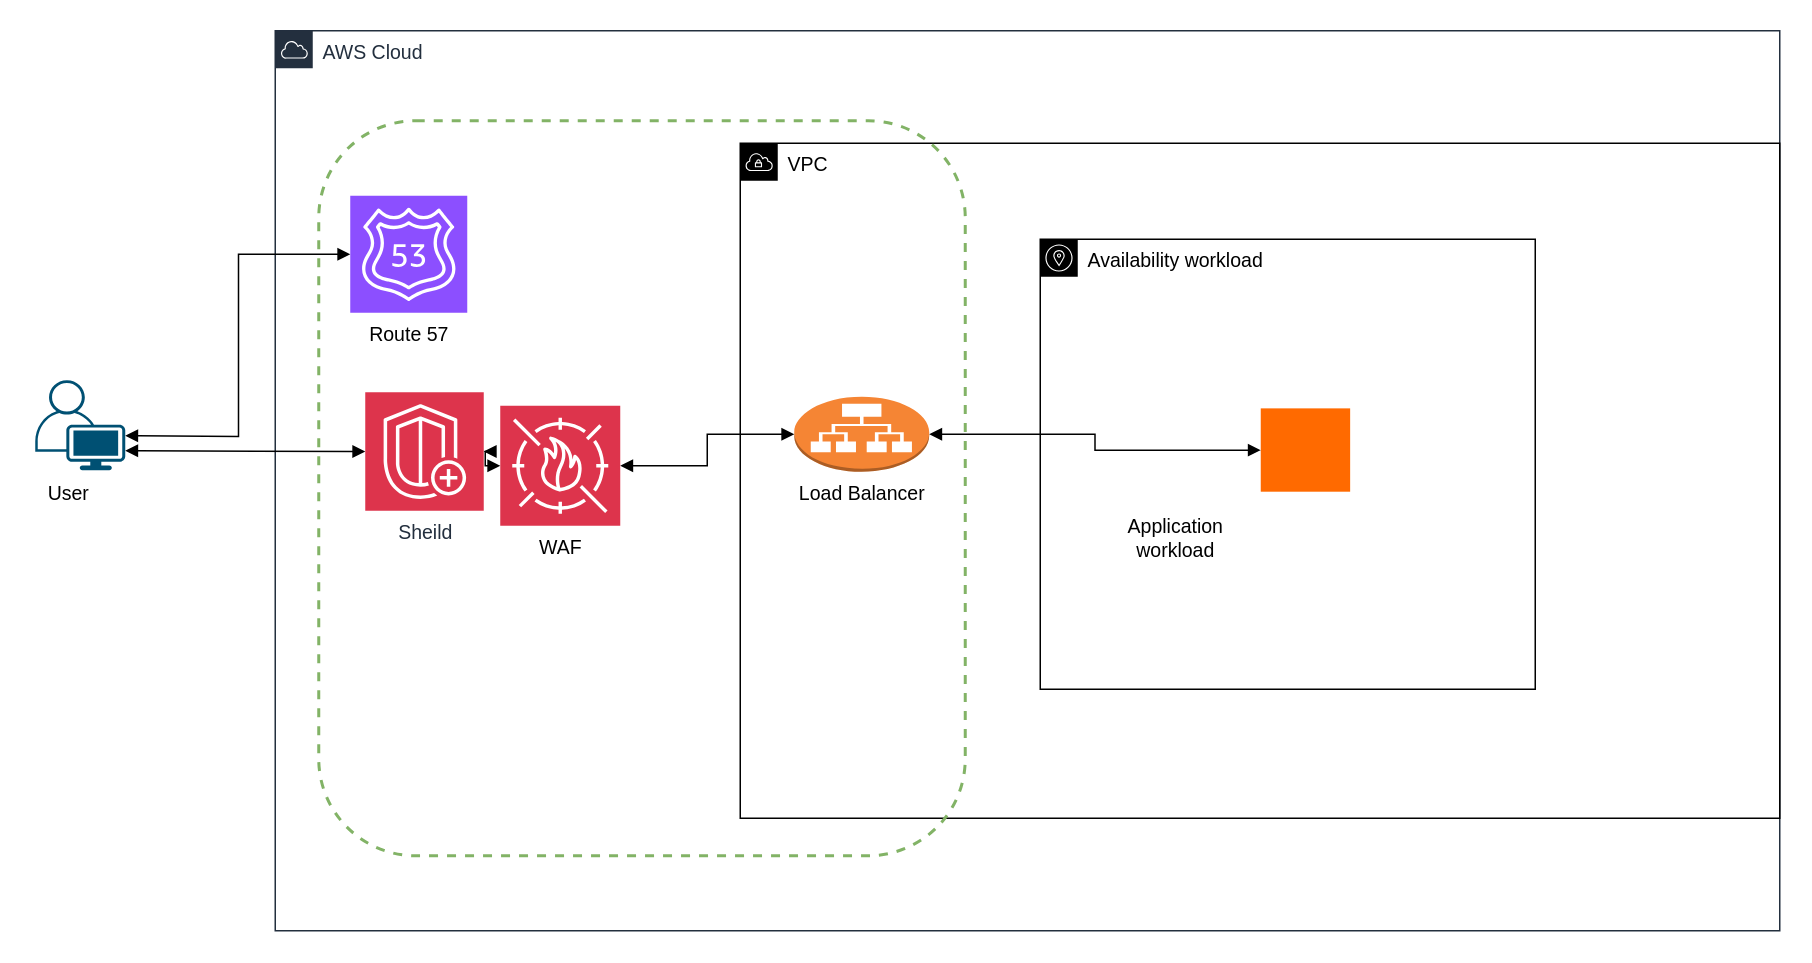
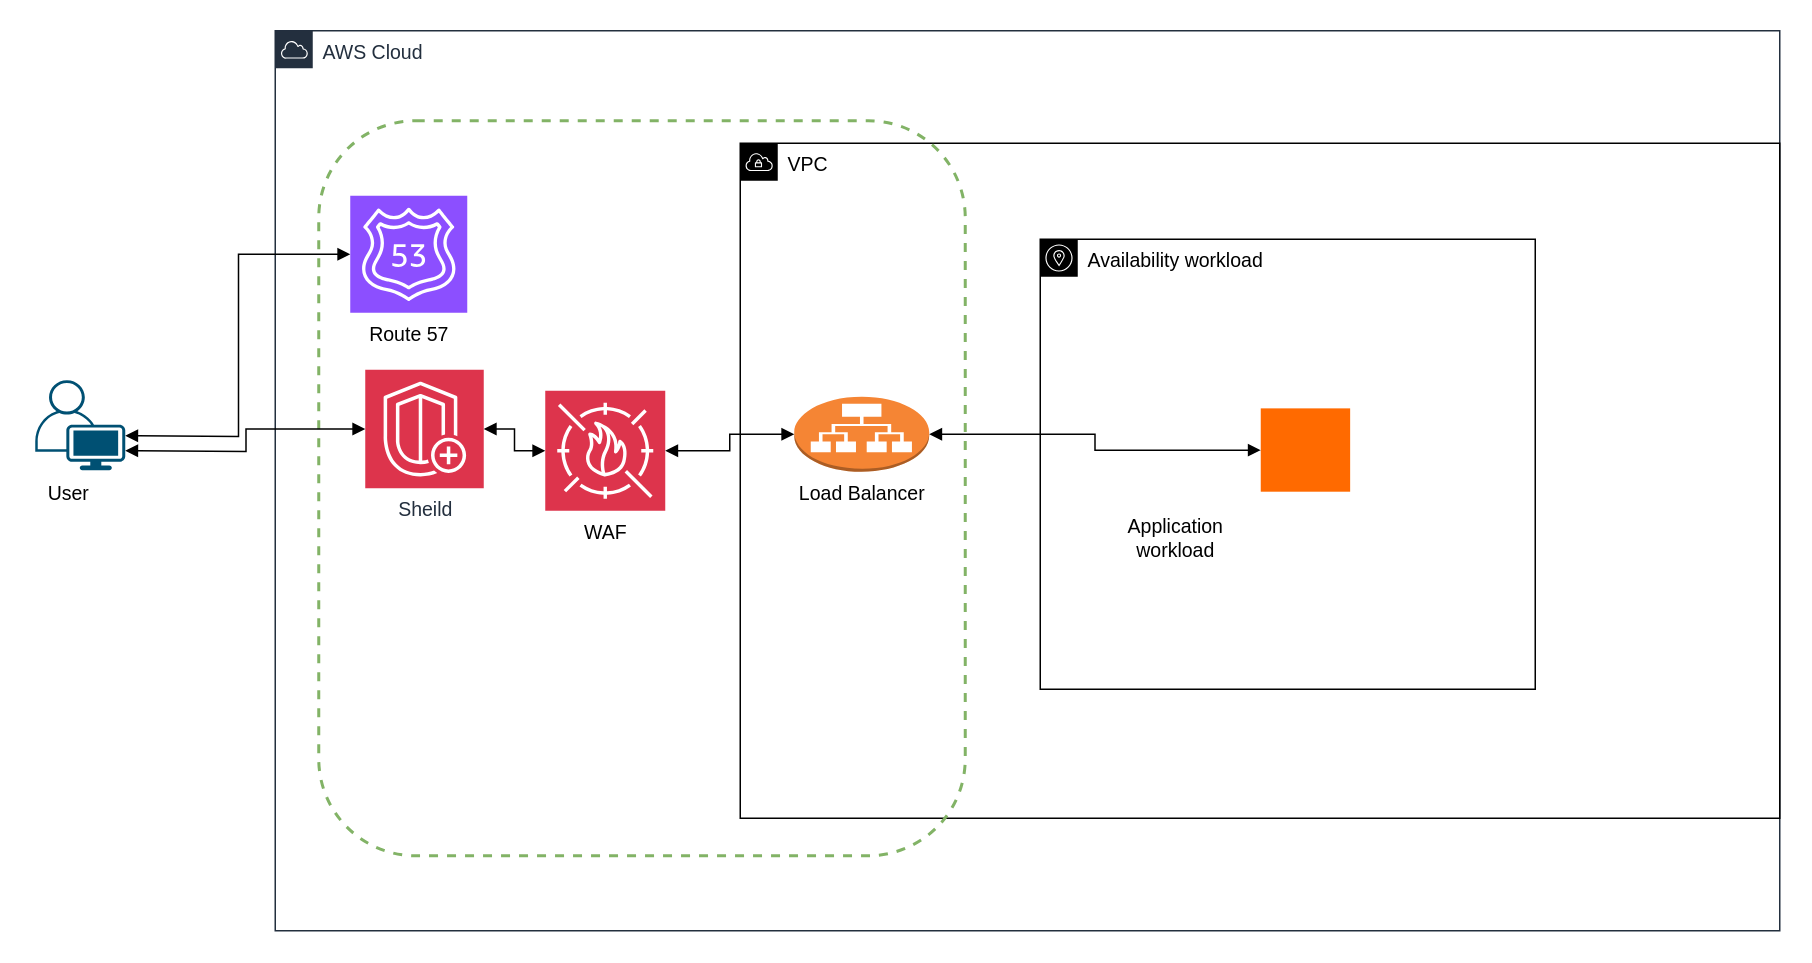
  <mxCell id="0" />
  <mxCell id="1" parent="0" />
  <mxCell id="2" value="&lt;font style=&quot;font-size: 13px;&quot;&gt;AWS Cloud&lt;/font&gt;" style="points=[[0,0],[0.25,0],[0.5,0],[0.75,0],[1,0],[1,0.25],[1,0.5],[1,0.75],[1,1],[0.75,1],[0.5,1],[0.25,1],[0,1],[0,0.75],[0,0.5],[0,0.25]];outlineConnect=0;gradientColor=none;html=1;whiteSpace=wrap;fontSize=12;fontStyle=0;container=1;pointerEvents=0;collapsible=0;recursiveResize=0;shape=mxgraph.aws4.group;grIcon=mxgraph.aws4.group_aws_cloud;strokeColor=#232F3E;fillColor=none;verticalAlign=top;align=left;spacingLeft=30;fontColor=#232F3E;dashed=0;" parent="1" vertex="1"><mxGeometry x="183" y="20" width="1003" height="600" as="geometry" /></mxCell>
  <mxCell id="3" value="&lt;font style=&quot;font-size: 13px;&quot; color=&quot;#000000&quot;&gt;VPC&lt;/font&gt;" style="sketch=0;outlineConnect=0;gradientColor=none;html=1;whiteSpace=wrap;fontSize=12;fontStyle=0;shape=mxgraph.aws4.group;grIcon=mxgraph.aws4.group_vpc;strokeColor=#000000;fillColor=none;verticalAlign=top;align=left;spacingLeft=30;fontColor=#879196;dashed=0;" parent="2" vertex="1"><mxGeometry x="310" y="75" width="693" height="450" as="geometry" /></mxCell>
  <mxCell id="4" value="&lt;font color=&quot;#000000&quot; style=&quot;font-size: 13px;&quot;&gt;Availability workload&lt;/font&gt;" style="sketch=0;outlineConnect=0;gradientColor=none;html=1;whiteSpace=wrap;fontSize=12;fontStyle=0;shape=mxgraph.aws4.group;grIcon=mxgraph.aws4.group_availability_zone;strokeColor=#000000;fillColor=none;verticalAlign=top;align=left;spacingLeft=30;fontColor=#E8E8E8;strokeWidth=1;" parent="2" vertex="1"><mxGeometry x="510" y="139" width="330" height="300" as="geometry" /></mxCell>
  <mxCell id="5" value="&lt;font style=&quot;font-size: 13px;&quot; color=&quot;#000000&quot;&gt;Route 57&lt;/font&gt;" style="sketch=0;points=[[0,0,0],[0.25,0,0],[0.5,0,0],[0.75,0,0],[1,0,0],[0,1,0],[0.25,1,0],[0.5,1,0],[0.75,1,0],[1,1,0],[0,0.25,0],[0,0.5,0],[0,0.75,0],[1,0.25,0],[1,0.5,0],[1,0.75,0]];outlineConnect=0;fontColor=#232F3E;fillColor=#8C4FFF;strokeColor=#ffffff;dashed=0;verticalLabelPosition=bottom;verticalAlign=top;align=center;html=1;fontSize=12;fontStyle=0;aspect=fixed;shape=mxgraph.aws4.resourceIcon;resIcon=mxgraph.aws4.route_53;" parent="2" vertex="1"><mxGeometry x="50" y="110" width="78" height="78" as="geometry" /></mxCell>
  <mxCell id="6" value="" style="points=[];aspect=fixed;html=1;align=center;shadow=0;dashed=0;fillColor=#FF6A00;strokeColor=none;shape=mxgraph.alibaba_cloud.ecs_elastic_compute_service;" parent="2" vertex="1"><mxGeometry x="657" y="251.75" width="59.6" height="55.55" as="geometry" /></mxCell>
  <mxCell id="7" value="&lt;font style=&quot;font-size: 13px;&quot; color=&quot;#000000&quot;&gt;Application&lt;/font&gt;&lt;div&gt;&lt;font style=&quot;font-size: 13px;&quot; color=&quot;#000000&quot;&gt;workload&lt;/font&gt;&lt;/div&gt;" style="text;html=1;align=center;verticalAlign=middle;resizable=0;points=[];autosize=1;strokeColor=none;fillColor=none;" parent="2" vertex="1"><mxGeometry x="554.8" y="318" width="90" height="40" as="geometry" /></mxCell>
- <mxCell id="8" value="&lt;font style=&quot;font-size: 13px;&quot;&gt;Sheild&lt;/font&gt;" style="sketch=0;points=[[0,0,0],[0.25,0,0],[0.5,0,0],[0.75,0,0],[1,0,0],[0,1,0],[0.25,1,0],[0.5,1,0],[0.75,1,0],[1,1,0],[0,0.25,0],[0,0.5,0],[0,0.75,0],[1,0.25,0],[1,0.5,0],[1,0.75,0]];outlineConnect=0;fontColor=#232F3E;fillColor=#DD344C;strokeColor=#ffffff;dashed=0;verticalLabelPosition=bottom;verticalAlign=top;align=center;html=1;fontSize=12;fontStyle=0;aspect=fixed;shape=mxgraph.aws4.resourceIcon;resIcon=mxgraph.aws4.shield;" vertex="1" parent="2"><mxGeometry x="60" y="241" width="79" height="79" as="geometry" /></mxCell>
+ <mxCell id="8" value="&lt;font style=&quot;font-size: 13px;&quot;&gt;Sheild&lt;/font&gt;" style="sketch=0;points=[[0,0,0],[0.25,0,0],[0.5,0,0],[0.75,0,0],[1,0,0],[0,1,0],[0.25,1,0],[0.5,1,0],[0.75,1,0],[1,1,0],[0,0.25,0],[0,0.5,0],[0,0.75,0],[1,0.25,0],[1,0.5,0],[1,0.75,0]];outlineConnect=0;fontColor=#232F3E;fillColor=#DD344C;strokeColor=#ffffff;dashed=0;verticalLabelPosition=bottom;verticalAlign=top;align=center;html=1;fontSize=12;fontStyle=0;aspect=fixed;shape=mxgraph.aws4.resourceIcon;resIcon=mxgraph.aws4.shield;" vertex="1" parent="2"><mxGeometry x="60" y="226" width="79" height="79" as="geometry" /></mxCell>
  <mxCell id="9" value="" style="rounded=1;whiteSpace=wrap;html=1;fillColor=none;strokeColor=#82b366;dashed=1;strokeWidth=2;" vertex="1" parent="2"><mxGeometry x="29" y="60" width="431" height="490" as="geometry" /></mxCell>
  <mxCell id="10" value="" style="points=[[0.35,0,0],[0.98,0.51,0],[1,0.71,0],[0.67,1,0],[0,0.795,0],[0,0.65,0]];verticalLabelPosition=bottom;sketch=0;html=1;verticalAlign=top;aspect=fixed;align=center;pointerEvents=1;shape=mxgraph.cisco19.user;fillColor=#005073;strokeColor=none;" parent="1" vertex="1"><mxGeometry x="23" y="253" width="60" height="60" as="geometry" /></mxCell>
  <mxCell id="11" value="&lt;font style=&quot;font-size: 13px;&quot; color=&quot;#000000&quot;&gt;User&lt;/font&gt;" style="text;html=1;align=center;verticalAlign=middle;resizable=0;points=[];autosize=1;strokeColor=none;fillColor=none;" parent="1" vertex="1"><mxGeometry x="20" y="313" width="50" height="30" as="geometry" /></mxCell>
- <mxCell id="12" value="&lt;font style=&quot;font-size: 13px;&quot; color=&quot;#000000&quot;&gt;WAF&lt;/font&gt;" style="sketch=0;points=[[0,0,0],[0.25,0,0],[0.5,0,0],[0.75,0,0],[1,0,0],[0,1,0],[0.25,1,0],[0.5,1,0],[0.75,1,0],[1,1,0],[0,0.25,0],[0,0.5,0],[0,0.75,0],[1,0.25,0],[1,0.5,0],[1,0.75,0]];outlineConnect=0;fontColor=#232F3E;fillColor=#DD344C;strokeColor=#ffffff;dashed=0;verticalLabelPosition=bottom;verticalAlign=top;align=center;html=1;fontSize=12;fontStyle=0;aspect=fixed;shape=mxgraph.aws4.resourceIcon;resIcon=mxgraph.aws4.waf;" parent="1" vertex="1"><mxGeometry x="333" y="270" width="80" height="80" as="geometry" /></mxCell>
+ <mxCell id="12" value="&lt;font style=&quot;font-size: 13px;&quot; color=&quot;#000000&quot;&gt;WAF&lt;/font&gt;" style="sketch=0;points=[[0,0,0],[0.25,0,0],[0.5,0,0],[0.75,0,0],[1,0,0],[0,1,0],[0.25,1,0],[0.5,1,0],[0.75,1,0],[1,1,0],[0,0.25,0],[0,0.5,0],[0,0.75,0],[1,0.25,0],[1,0.5,0],[1,0.75,0]];outlineConnect=0;fontColor=#232F3E;fillColor=#DD344C;strokeColor=#ffffff;dashed=0;verticalLabelPosition=bottom;verticalAlign=top;align=center;html=1;fontSize=12;fontStyle=0;aspect=fixed;shape=mxgraph.aws4.resourceIcon;resIcon=mxgraph.aws4.waf;" parent="1" vertex="1"><mxGeometry x="363" y="260" width="80" height="80" as="geometry" /></mxCell>
  <mxCell id="13" value="&lt;font style=&quot;font-size: 13px;&quot; color=&quot;#000000&quot;&gt;Load Balancer&lt;/font&gt;" style="outlineConnect=0;dashed=0;verticalLabelPosition=bottom;verticalAlign=top;align=center;html=1;shape=mxgraph.aws3.application_load_balancer;fillColor=#F58534;gradientColor=none;" parent="1" vertex="1"><mxGeometry x="529" y="264" width="90" height="50" as="geometry" /></mxCell>
  <mxCell id="14" value="" style="edgeStyle=orthogonalEdgeStyle;html=1;endArrow=block;elbow=vertical;startArrow=block;startFill=1;endFill=1;strokeColor=#000000;rounded=0;exitX=0;exitY=0.5;exitDx=0;exitDy=0;exitPerimeter=0;" parent="1" target="12" edge="1" source="13"><mxGeometry width="100" relative="1" as="geometry"><mxPoint x="543" y="298.5" as="sourcePoint" /><mxPoint x="613" y="299" as="targetPoint" /></mxGeometry></mxCell>
  <mxCell id="15" value="" style="edgeStyle=orthogonalEdgeStyle;html=1;endArrow=block;elbow=vertical;startArrow=block;startFill=1;endFill=1;strokeColor=#000000;rounded=0;" parent="1" target="6" edge="1" source="13"><mxGeometry width="100" relative="1" as="geometry"><mxPoint x="510" y="298.5" as="sourcePoint" /><mxPoint x="662" y="298.6" as="targetPoint" /></mxGeometry></mxCell>
  <mxCell id="16" value="" style="edgeStyle=orthogonalEdgeStyle;html=1;endArrow=block;elbow=vertical;startArrow=block;startFill=1;endFill=1;strokeColor=#000000;rounded=0;strokeWidth=1;entryX=0;entryY=0.5;entryDx=0;entryDy=0;entryPerimeter=0;" parent="1" target="8" edge="1"><mxGeometry width="100" relative="1" as="geometry"><mxPoint x="83" y="300" as="sourcePoint" /><mxPoint x="183" y="300" as="targetPoint" /></mxGeometry></mxCell>
  <mxCell id="17" value="" style="edgeStyle=orthogonalEdgeStyle;html=1;endArrow=block;elbow=vertical;startArrow=block;startFill=1;endFill=1;strokeColor=#000000;rounded=0;entryX=0;entryY=0.5;entryDx=0;entryDy=0;entryPerimeter=0;" parent="1" target="5" edge="1"><mxGeometry width="100" relative="1" as="geometry"><mxPoint x="83" y="290" as="sourcePoint" /><mxPoint x="183" y="290" as="targetPoint" /></mxGeometry></mxCell>
  <mxCell id="18" value="" style="edgeStyle=orthogonalEdgeStyle;html=1;endArrow=block;elbow=vertical;startArrow=block;startFill=1;endFill=1;strokeColor=#000000;rounded=0;entryX=1;entryY=0.5;entryDx=0;entryDy=0;entryPerimeter=0;" edge="1" parent="1" source="12" target="8"><mxGeometry width="100" relative="1" as="geometry"><mxPoint x="427" y="310" as="sourcePoint" /><mxPoint x="322" y="310" as="targetPoint" /></mxGeometry></mxCell>
